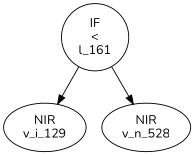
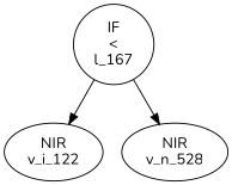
  digraph {
    fontname=Nunito
    node [fontname=Nunito]
    edge [fontname=Nunito]
-   n1 [label="IF\n<\nl_161\n"]
-   n2 [label="NIR\nv_i_129\n"]
+   n1 [label="IF\n<\nl_167\n"]
+   n2 [label="NIR\nv_i_122\n"]
    n3 [label="NIR\nv_n_528\n"]
    n1 -> n2
    n1 -> n3
  }
